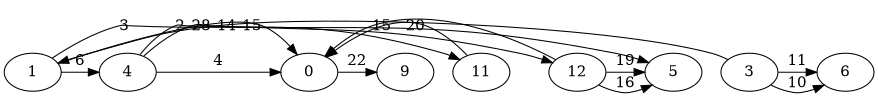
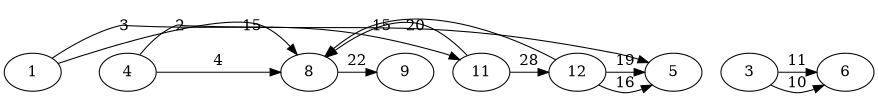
  digraph {
    edge [constraint=false]
    n1 [label=1]
    n2 [label=4]
-   n3 [label=0]
+   n3 [label=8]
    n4 [label=11]
    n5 [label=5]
    n6 [label=12]
    n7 [label=9]
    n8 [label=3]
    n9 [label=6]
-   n1 -> n2 [label=6]
    n1 -> n3 [label=15]
    n1 -> n4 [label=3]
    n2 -> n3 [label=4]
    n2 -> n5 [label=2]
-   n2 -> n6 [label=28]
+   n4 -> n6 [label=28]
    n3 -> n7 [label=22]
    n4 -> n3 [label=20]
    n6 -> n3 [label=15]
    n6 -> n5 [label=19]
    n6 -> n5 [label=16]
-   n8 -> n1 [label=14]
    n8 -> n9 [label=11]
    n8 -> n9 [label=10]
  }
